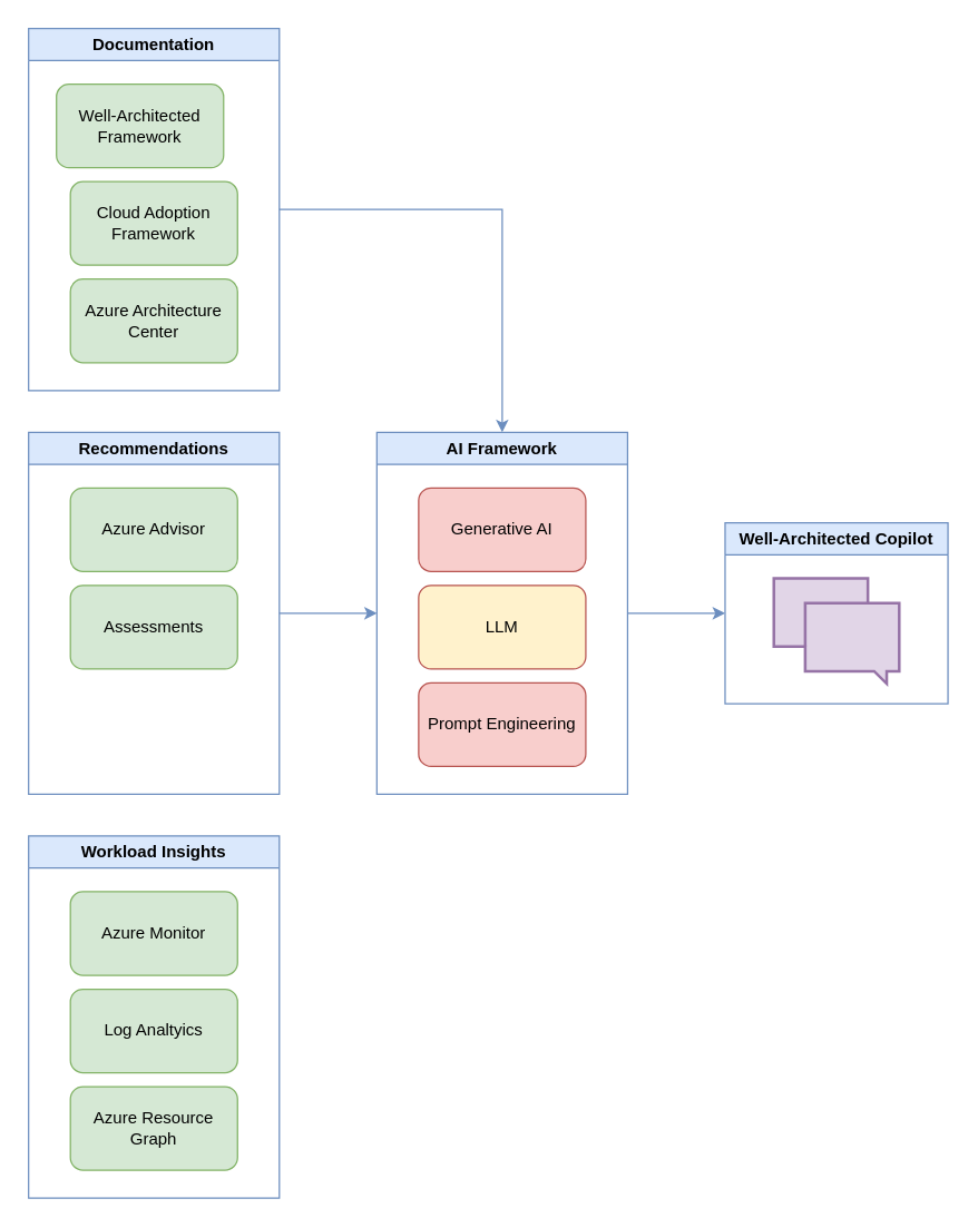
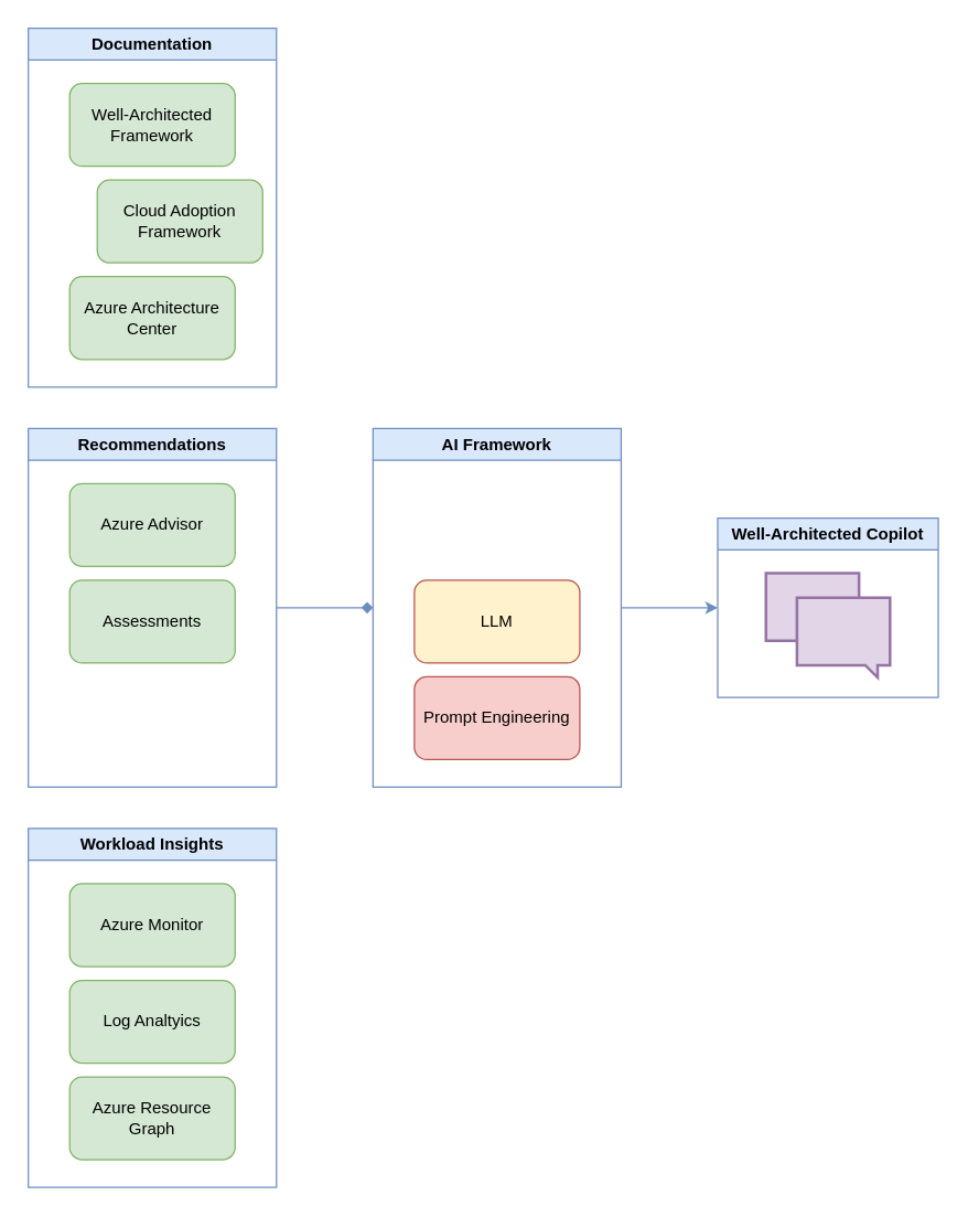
  <mxCell id="0" />
  <mxCell id="1" parent="0" />
- <mxCell id="2" style="edgeStyle=orthogonalEdgeStyle;rounded=0;orthogonalLoop=1;jettySize=auto;html=1;fillColor=#dae8fc;strokeColor=#6c8ebf;" parent="1" source="3" target="16" edge="1"><mxGeometry relative="1" as="geometry" /></mxCell>
  <mxCell id="3" value="Documentation" style="swimlane;whiteSpace=wrap;html=1;fillColor=#dae8fc;strokeColor=#6c8ebf;" parent="1" vertex="1"><mxGeometry x="20" y="20" width="180" height="260" as="geometry" /></mxCell>
- <mxCell id="4" value="Well-Architected Framework" style="rounded=1;whiteSpace=wrap;html=1;fillColor=#d5e8d4;strokeColor=#82b366;" parent="3" vertex="1"><mxGeometry x="20" y="40" width="120" height="60" as="geometry" /></mxCell>
- <mxCell id="5" value="Cloud Adoption Framework" style="rounded=1;whiteSpace=wrap;html=1;fillColor=#d5e8d4;strokeColor=#82b366;" parent="3" vertex="1"><mxGeometry x="30" y="110" width="120" height="60" as="geometry" /></mxCell>
+ <mxCell id="4" value="Well-Architected Framework" style="rounded=1;whiteSpace=wrap;html=1;fillColor=#d5e8d4;strokeColor=#82b366;" parent="3" vertex="1"><mxGeometry x="30" y="40" width="120" height="60" as="geometry" /></mxCell>
+ <mxCell id="5" value="Cloud Adoption Framework" style="rounded=1;whiteSpace=wrap;html=1;fillColor=#d5e8d4;strokeColor=#82b366;" parent="3" vertex="1"><mxGeometry x="50" y="110" width="120" height="60" as="geometry" /></mxCell>
  <mxCell id="6" value="Azure Architecture Center" style="rounded=1;whiteSpace=wrap;html=1;fillColor=#d5e8d4;strokeColor=#82b366;" parent="3" vertex="1"><mxGeometry x="30" y="180" width="120" height="60" as="geometry" /></mxCell>
- <mxCell id="7" style="edgeStyle=orthogonalEdgeStyle;rounded=0;orthogonalLoop=1;jettySize=auto;html=1;exitX=1;exitY=0.5;exitDx=0;exitDy=0;entryX=0;entryY=0.5;entryDx=0;entryDy=0;fillColor=#dae8fc;strokeColor=#6c8ebf;" parent="1" source="8" target="16" edge="1"><mxGeometry relative="1" as="geometry" /></mxCell>
+ <mxCell id="7" style="edgeStyle=orthogonalEdgeStyle;rounded=0;orthogonalLoop=1;jettySize=auto;html=1;exitX=1;exitY=0.5;exitDx=0;exitDy=0;entryX=0;entryY=0.5;entryDx=0;entryDy=0;fillColor=#dae8fc;strokeColor=#6c8ebf;endArrow=diamond;" parent="1" source="8" target="16" edge="1"><mxGeometry relative="1" as="geometry" /></mxCell>
  <mxCell id="8" value="Recommendations" style="swimlane;whiteSpace=wrap;html=1;fillColor=#dae8fc;strokeColor=#6c8ebf;" parent="1" vertex="1"><mxGeometry x="20" y="310" width="180" height="260" as="geometry" /></mxCell>
  <mxCell id="9" value="Azure Advisor" style="rounded=1;whiteSpace=wrap;html=1;fillColor=#d5e8d4;strokeColor=#82b366;" parent="8" vertex="1"><mxGeometry x="30" y="40" width="120" height="60" as="geometry" /></mxCell>
  <mxCell id="10" value="Assessments" style="rounded=1;whiteSpace=wrap;html=1;fillColor=#d5e8d4;strokeColor=#82b366;" parent="8" vertex="1"><mxGeometry x="30" y="110" width="120" height="60" as="geometry" /></mxCell>
  <mxCell id="11" value="Workload Insights" style="swimlane;whiteSpace=wrap;html=1;fillColor=#dae8fc;strokeColor=#6c8ebf;" parent="1" vertex="1"><mxGeometry x="20" y="600" width="180" height="260" as="geometry" /></mxCell>
  <mxCell id="12" value="Azure Monitor" style="rounded=1;whiteSpace=wrap;html=1;fillColor=#d5e8d4;strokeColor=#82b366;" parent="11" vertex="1"><mxGeometry x="30" y="40" width="120" height="60" as="geometry" /></mxCell>
  <mxCell id="13" value="Log Analtyics" style="rounded=1;whiteSpace=wrap;html=1;fillColor=#d5e8d4;strokeColor=#82b366;" parent="11" vertex="1"><mxGeometry x="30" y="110" width="120" height="60" as="geometry" /></mxCell>
  <mxCell id="14" value="Azure Resource Graph" style="rounded=1;whiteSpace=wrap;html=1;fillColor=#d5e8d4;strokeColor=#82b366;" parent="11" vertex="1"><mxGeometry x="30" y="180" width="120" height="60" as="geometry" /></mxCell>
  <mxCell id="15" style="edgeStyle=orthogonalEdgeStyle;rounded=0;orthogonalLoop=1;jettySize=auto;html=1;fillColor=#dae8fc;strokeColor=#6c8ebf;" parent="1" source="16" edge="1"><mxGeometry relative="1" as="geometry"><mxPoint x="520" y="440" as="targetPoint" /></mxGeometry></mxCell>
  <mxCell id="16" value="AI Framework" style="swimlane;whiteSpace=wrap;html=1;fillColor=#dae8fc;strokeColor=#6c8ebf;" parent="1" vertex="1"><mxGeometry x="270" y="310" width="180" height="260" as="geometry"><mxRectangle x="370" y="400" width="120" height="30" as="alternateBounds" /></mxGeometry></mxCell>
- <mxCell id="17" value="Generative AI" style="rounded=1;whiteSpace=wrap;html=1;fillColor=#f8cecc;strokeColor=#b85450;" parent="16" vertex="1"><mxGeometry x="30" y="40" width="120" height="60" as="geometry" /></mxCell>
  <mxCell id="18" value="LLM" style="rounded=1;whiteSpace=wrap;html=1;fillColor=#fff2cc;strokeColor=#b85450;" parent="16" vertex="1"><mxGeometry x="30" y="110" width="120" height="60" as="geometry" /></mxCell>
  <mxCell id="19" value="Prompt Engineering" style="rounded=1;whiteSpace=wrap;html=1;fillColor=#f8cecc;strokeColor=#b85450;" parent="16" vertex="1"><mxGeometry x="30" y="180" width="120" height="60" as="geometry" /></mxCell>
  <mxCell id="20" value="Well-Architected Copilot" style="swimlane;whiteSpace=wrap;html=1;fillColor=#dae8fc;strokeColor=#6c8ebf;" parent="1" vertex="1"><mxGeometry x="520" y="375" width="160" height="130" as="geometry" /></mxCell>
  <mxCell id="21" value="" style="html=1;verticalLabelPosition=bottom;align=center;labelBackgroundColor=#ffffff;verticalAlign=top;strokeWidth=2;strokeColor=#9673a6;shadow=0;dashed=0;shape=mxgraph.ios7.icons.messages;fillColor=#e1d5e7;" parent="20" vertex="1"><mxGeometry x="35" y="40" width="90" height="75.5" as="geometry" /></mxCell>
